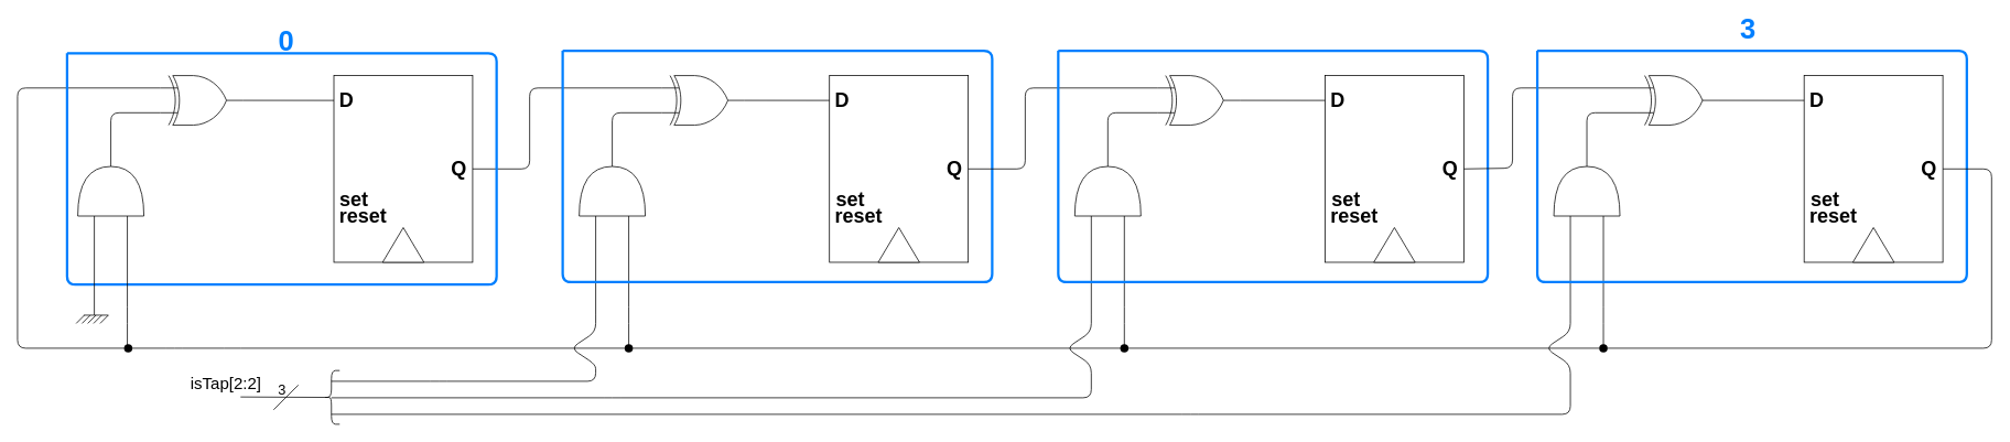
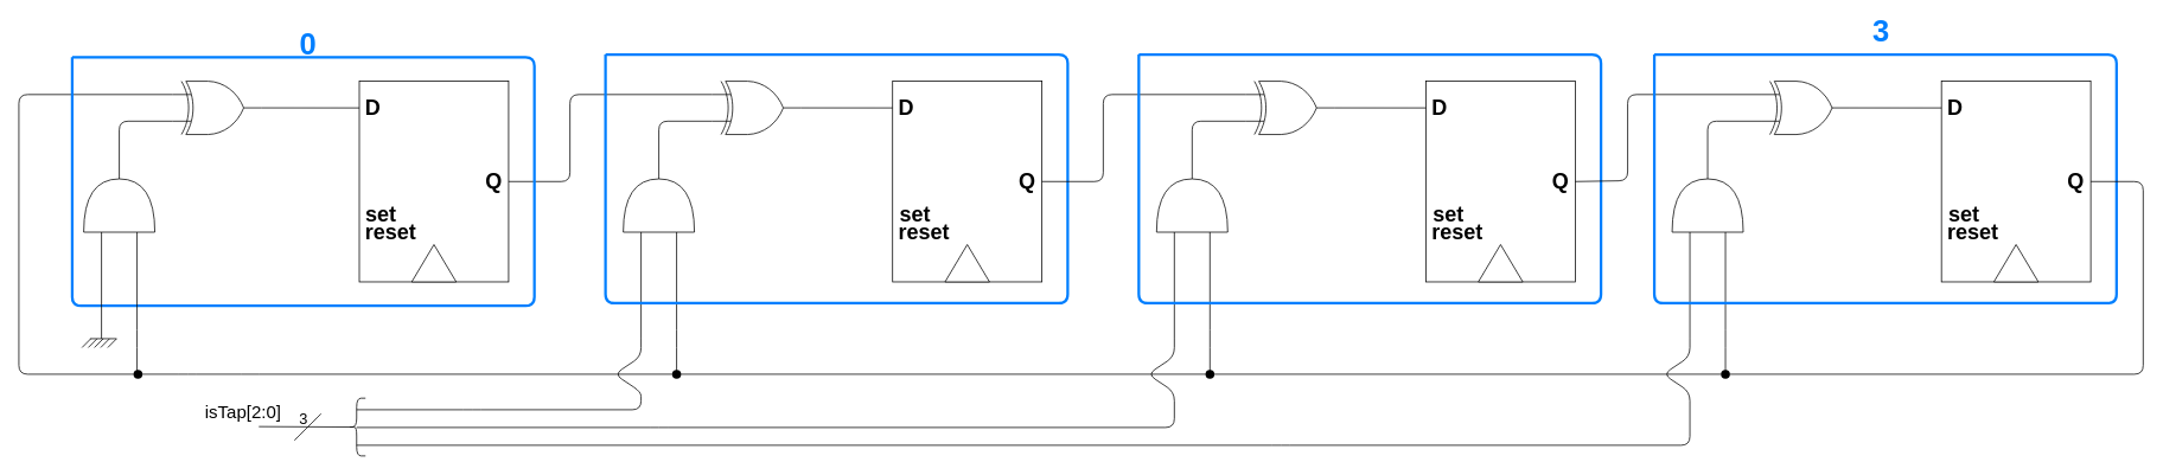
  <mxCell id="0" />
  <mxCell id="1" parent="0" />
  <mxCell id="2" value="" style="rounded=0;whiteSpace=wrap;html=1;rotation=-90;" parent="1" vertex="1"><mxGeometry x="374" y="120" width="226" height="168" as="geometry" /></mxCell>
  <mxCell id="3" value="" style="triangle;whiteSpace=wrap;html=1;rotation=-90;" parent="1" vertex="1"><mxGeometry x="466" y="271" width="42" height="50" as="geometry" /></mxCell>
  <mxCell id="4" value="&lt;font size=&quot;1&quot;&gt;&lt;b style=&quot;font-size: 24px&quot;&gt;D&lt;/b&gt;&lt;/font&gt;" style="text;html=1;align=center;verticalAlign=middle;resizable=0;points=[];autosize=1;" parent="1" vertex="1"><mxGeometry x="403" y="111" width="30" height="20" as="geometry" /></mxCell>
  <mxCell id="5" value="&lt;font size=&quot;1&quot;&gt;&lt;b style=&quot;font-size: 24px&quot;&gt;Q&lt;/b&gt;&lt;/font&gt;" style="text;html=1;align=center;verticalAlign=middle;resizable=0;points=[];autosize=1;" parent="1" vertex="1"><mxGeometry x="539" y="194" width="30" height="20" as="geometry" /></mxCell>
  <mxCell id="6" value="&lt;font size=&quot;1&quot;&gt;&lt;b style=&quot;font-size: 24px&quot;&gt;reset&lt;/b&gt;&lt;/font&gt;" style="text;html=1;align=center;verticalAlign=middle;resizable=0;points=[];autosize=1;" parent="1" vertex="1"><mxGeometry x="403" y="251" width="70" height="20" as="geometry" /></mxCell>
  <mxCell id="7" value="" style="verticalLabelPosition=bottom;shadow=0;dashed=0;align=center;html=1;verticalAlign=top;shape=mxgraph.electrical.logic_gates.logic_gate;operation=xor;" parent="1" vertex="1"><mxGeometry x="800" y="91" width="100" height="60" as="geometry" /></mxCell>
  <mxCell id="8" value="" style="shape=or;whiteSpace=wrap;html=1;rotation=-90;" parent="1" vertex="1"><mxGeometry x="710" y="191" width="60" height="80" as="geometry" /></mxCell>
  <mxCell id="9" value="" style="endArrow=none;html=1;entryX=0;entryY=0.25;entryDx=0;entryDy=0;entryPerimeter=0;exitX=0.5;exitY=1;exitDx=0;exitDy=0;" parent="1" source="2" target="7" edge="1"><mxGeometry width="50" height="50" relative="1" as="geometry"><mxPoint x="620" y="211" as="sourcePoint" /><mxPoint x="740" y="71" as="targetPoint" /><Array as="points"><mxPoint x="640" y="204" /><mxPoint x="640" y="106" /></Array></mxGeometry></mxCell>
  <mxCell id="10" value="" style="endArrow=none;html=1;entryX=0;entryY=0.75;entryDx=0;entryDy=0;entryPerimeter=0;exitX=1;exitY=0.5;exitDx=0;exitDy=0;exitPerimeter=0;" parent="1" source="8" target="7" edge="1"><mxGeometry width="50" height="50" relative="1" as="geometry"><mxPoint x="920" y="271" as="sourcePoint" /><mxPoint x="970" y="221" as="targetPoint" /><Array as="points"><mxPoint x="740" y="136" /></Array></mxGeometry></mxCell>
  <mxCell id="11" value="" style="endArrow=none;html=1;entryX=0;entryY=0.25;entryDx=0;entryDy=0;entryPerimeter=0;" parent="1" target="8" edge="1"><mxGeometry width="50" height="50" relative="1" as="geometry"><mxPoint x="720" y="381" as="sourcePoint" /><mxPoint x="720" y="281" as="targetPoint" /></mxGeometry></mxCell>
  <mxCell id="12" value="" style="endArrow=none;html=1;entryX=0;entryY=0.75;entryDx=0;entryDy=0;entryPerimeter=0;" parent="1" target="8" edge="1"><mxGeometry width="50" height="50" relative="1" as="geometry"><mxPoint x="760" y="421" as="sourcePoint" /><mxPoint x="970" y="221" as="targetPoint" /><Array as="points"><mxPoint x="760" y="381" /></Array></mxGeometry></mxCell>
  <mxCell id="13" value="" style="endArrow=none;html=1;exitX=1;exitY=0.5;exitDx=0;exitDy=0;exitPerimeter=0;entryX=0.867;entryY=0.042;entryDx=0;entryDy=0;entryPerimeter=0;" parent="1" source="7" target="14" edge="1"><mxGeometry width="50" height="50" relative="1" as="geometry"><mxPoint x="920" y="271" as="sourcePoint" /><mxPoint x="1000" y="121" as="targetPoint" /></mxGeometry></mxCell>
  <mxCell id="14" value="" style="rounded=0;whiteSpace=wrap;html=1;rotation=-90;" parent="1" vertex="1"><mxGeometry x="974" y="120" width="226" height="168" as="geometry" /></mxCell>
  <mxCell id="15" value="" style="triangle;whiteSpace=wrap;html=1;rotation=-90;" parent="1" vertex="1"><mxGeometry x="1066" y="271" width="42" height="50" as="geometry" /></mxCell>
  <mxCell id="16" value="&lt;font size=&quot;1&quot;&gt;&lt;b style=&quot;font-size: 24px&quot;&gt;D&lt;/b&gt;&lt;/font&gt;" style="text;html=1;align=center;verticalAlign=middle;resizable=0;points=[];autosize=1;" parent="1" vertex="1"><mxGeometry x="1003" y="111" width="30" height="20" as="geometry" /></mxCell>
  <mxCell id="17" value="&lt;font size=&quot;1&quot;&gt;&lt;b style=&quot;font-size: 24px&quot;&gt;Q&lt;/b&gt;&lt;/font&gt;" style="text;html=1;align=center;verticalAlign=middle;resizable=0;points=[];autosize=1;" parent="1" vertex="1"><mxGeometry x="1139" y="194" width="30" height="20" as="geometry" /></mxCell>
  <mxCell id="18" value="&lt;font size=&quot;1&quot;&gt;&lt;b style=&quot;font-size: 24px&quot;&gt;reset&lt;/b&gt;&lt;/font&gt;" style="text;html=1;align=center;verticalAlign=middle;resizable=0;points=[];autosize=1;" parent="1" vertex="1"><mxGeometry x="1003" y="251" width="70" height="20" as="geometry" /></mxCell>
  <mxCell id="19" value="" style="endArrow=none;html=1;strokeColor=#007FFF;strokeWidth=3;" parent="1" edge="1"><mxGeometry width="50" height="50" relative="1" as="geometry"><mxPoint x="680" y="61" as="sourcePoint" /><mxPoint x="680" y="61" as="targetPoint" /><Array as="points"><mxPoint x="1200" y="61" /><mxPoint x="1200" y="341" /><mxPoint x="680" y="341" /></Array></mxGeometry></mxCell>
  <mxCell id="20" value="" style="verticalLabelPosition=bottom;shadow=0;dashed=0;align=center;html=1;verticalAlign=top;shape=mxgraph.electrical.logic_gates.logic_gate;operation=xor;" parent="1" vertex="1"><mxGeometry x="1400" y="91" width="100" height="60" as="geometry" /></mxCell>
  <mxCell id="21" value="" style="shape=or;whiteSpace=wrap;html=1;rotation=-90;" parent="1" vertex="1"><mxGeometry x="1310" y="191" width="60" height="80" as="geometry" /></mxCell>
  <mxCell id="22" value="" style="endArrow=none;html=1;entryX=0;entryY=0.25;entryDx=0;entryDy=0;entryPerimeter=0;exitX=0.5;exitY=1;exitDx=0;exitDy=0;" parent="1" source="14" target="20" edge="1"><mxGeometry width="50" height="50" relative="1" as="geometry"><mxPoint x="1240" y="106" as="sourcePoint" /><mxPoint x="1340" y="71" as="targetPoint" /><Array as="points"><mxPoint x="1240" y="204" /><mxPoint x="1240" y="106" /></Array></mxGeometry></mxCell>
  <mxCell id="23" value="" style="endArrow=none;html=1;entryX=0;entryY=0.75;entryDx=0;entryDy=0;entryPerimeter=0;exitX=1;exitY=0.5;exitDx=0;exitDy=0;exitPerimeter=0;" parent="1" source="21" target="20" edge="1"><mxGeometry width="50" height="50" relative="1" as="geometry"><mxPoint x="1520" y="271" as="sourcePoint" /><mxPoint x="1570" y="221" as="targetPoint" /><Array as="points"><mxPoint x="1340" y="136" /></Array></mxGeometry></mxCell>
  <mxCell id="24" value="" style="endArrow=none;html=1;entryX=0;entryY=0.25;entryDx=0;entryDy=0;entryPerimeter=0;" parent="1" target="21" edge="1"><mxGeometry width="50" height="50" relative="1" as="geometry"><mxPoint x="1320" y="381" as="sourcePoint" /><mxPoint x="1320" y="281" as="targetPoint" /></mxGeometry></mxCell>
  <mxCell id="25" value="" style="endArrow=none;html=1;entryX=0;entryY=0.75;entryDx=0;entryDy=0;entryPerimeter=0;" parent="1" target="21" edge="1"><mxGeometry width="50" height="50" relative="1" as="geometry"><mxPoint x="1360" y="421" as="sourcePoint" /><mxPoint x="1570" y="221" as="targetPoint" /><Array as="points"><mxPoint x="1360" y="381" /></Array></mxGeometry></mxCell>
  <mxCell id="26" value="" style="endArrow=none;html=1;exitX=1;exitY=0.5;exitDx=0;exitDy=0;exitPerimeter=0;entryX=0.867;entryY=0.042;entryDx=0;entryDy=0;entryPerimeter=0;" parent="1" source="20" target="27" edge="1"><mxGeometry width="50" height="50" relative="1" as="geometry"><mxPoint x="1520" y="271" as="sourcePoint" /><mxPoint x="1600" y="121" as="targetPoint" /></mxGeometry></mxCell>
  <mxCell id="27" value="" style="rounded=0;whiteSpace=wrap;html=1;rotation=-90;" parent="1" vertex="1"><mxGeometry x="1574" y="120" width="226" height="168" as="geometry" /></mxCell>
  <mxCell id="28" value="" style="triangle;whiteSpace=wrap;html=1;rotation=-90;" parent="1" vertex="1"><mxGeometry x="1666" y="271" width="42" height="50" as="geometry" /></mxCell>
  <mxCell id="29" value="&lt;font size=&quot;1&quot;&gt;&lt;b style=&quot;font-size: 24px&quot;&gt;D&lt;/b&gt;&lt;/font&gt;" style="text;html=1;align=center;verticalAlign=middle;resizable=0;points=[];autosize=1;" parent="1" vertex="1"><mxGeometry x="1603" y="111" width="30" height="20" as="geometry" /></mxCell>
  <mxCell id="30" value="&lt;font size=&quot;1&quot;&gt;&lt;b style=&quot;font-size: 24px&quot;&gt;Q&lt;/b&gt;&lt;/font&gt;" style="text;html=1;align=center;verticalAlign=middle;resizable=0;points=[];autosize=1;" parent="1" vertex="1"><mxGeometry x="1739" y="194" width="30" height="20" as="geometry" /></mxCell>
  <mxCell id="31" value="&lt;font size=&quot;1&quot;&gt;&lt;b style=&quot;font-size: 24px&quot;&gt;reset&lt;/b&gt;&lt;/font&gt;" style="text;html=1;align=center;verticalAlign=middle;resizable=0;points=[];autosize=1;" parent="1" vertex="1"><mxGeometry x="1603" y="251" width="70" height="20" as="geometry" /></mxCell>
  <mxCell id="32" value="" style="endArrow=none;html=1;strokeColor=#007FFF;strokeWidth=3;" parent="1" edge="1"><mxGeometry width="50" height="50" relative="1" as="geometry"><mxPoint x="1280" y="61" as="sourcePoint" /><mxPoint x="1280" y="61" as="targetPoint" /><Array as="points"><mxPoint x="1800" y="61" /><mxPoint x="1800" y="341" /><mxPoint x="1280" y="341" /></Array></mxGeometry></mxCell>
  <mxCell id="33" value="" style="verticalLabelPosition=bottom;shadow=0;dashed=0;align=center;html=1;verticalAlign=top;shape=mxgraph.electrical.logic_gates.logic_gate;operation=xor;" parent="1" vertex="1"><mxGeometry x="1980" y="91" width="100" height="60" as="geometry" /></mxCell>
  <mxCell id="34" value="" style="shape=or;whiteSpace=wrap;html=1;rotation=-90;" parent="1" vertex="1"><mxGeometry x="1890" y="191" width="60" height="80" as="geometry" /></mxCell>
  <mxCell id="35" value="" style="endArrow=none;html=1;entryX=0;entryY=0.25;entryDx=0;entryDy=0;entryPerimeter=0;exitX=0.5;exitY=1;exitDx=0;exitDy=0;" parent="1" source="27" target="33" edge="1"><mxGeometry width="50" height="50" relative="1" as="geometry"><mxPoint x="1800" y="203" as="sourcePoint" /><mxPoint x="1920" y="71" as="targetPoint" /><Array as="points"><mxPoint x="1830" y="203" /><mxPoint x="1830" y="106" /></Array></mxGeometry></mxCell>
  <mxCell id="36" value="" style="endArrow=none;html=1;entryX=0;entryY=0.75;entryDx=0;entryDy=0;entryPerimeter=0;exitX=1;exitY=0.5;exitDx=0;exitDy=0;exitPerimeter=0;" parent="1" source="34" target="33" edge="1"><mxGeometry width="50" height="50" relative="1" as="geometry"><mxPoint x="2100" y="271" as="sourcePoint" /><mxPoint x="2150" y="221" as="targetPoint" /><Array as="points"><mxPoint x="1920" y="136" /></Array></mxGeometry></mxCell>
  <mxCell id="37" value="" style="endArrow=none;html=1;entryX=0;entryY=0.25;entryDx=0;entryDy=0;entryPerimeter=0;" parent="1" target="34" edge="1"><mxGeometry width="50" height="50" relative="1" as="geometry"><mxPoint x="1900" y="381" as="sourcePoint" /><mxPoint x="1900" y="281" as="targetPoint" /></mxGeometry></mxCell>
  <mxCell id="38" value="" style="endArrow=none;html=1;entryX=0;entryY=0.75;entryDx=0;entryDy=0;entryPerimeter=0;" parent="1" target="34" edge="1"><mxGeometry width="50" height="50" relative="1" as="geometry"><mxPoint x="1940" y="421" as="sourcePoint" /><mxPoint x="2150" y="221" as="targetPoint" /><Array as="points"><mxPoint x="1940" y="381" /></Array></mxGeometry></mxCell>
  <mxCell id="39" value="" style="endArrow=none;html=1;exitX=1;exitY=0.5;exitDx=0;exitDy=0;exitPerimeter=0;entryX=0.867;entryY=0.042;entryDx=0;entryDy=0;entryPerimeter=0;" parent="1" source="33" target="40" edge="1"><mxGeometry width="50" height="50" relative="1" as="geometry"><mxPoint x="2100" y="271" as="sourcePoint" /><mxPoint x="2180" y="121" as="targetPoint" /></mxGeometry></mxCell>
  <mxCell id="40" value="" style="rounded=0;whiteSpace=wrap;html=1;rotation=-90;" parent="1" vertex="1"><mxGeometry x="2154" y="120" width="226" height="168" as="geometry" /></mxCell>
  <mxCell id="41" value="" style="triangle;whiteSpace=wrap;html=1;rotation=-90;" parent="1" vertex="1"><mxGeometry x="2246" y="271" width="42" height="50" as="geometry" /></mxCell>
  <mxCell id="42" value="&lt;font size=&quot;1&quot;&gt;&lt;b style=&quot;font-size: 24px&quot;&gt;D&lt;/b&gt;&lt;/font&gt;" style="text;html=1;align=center;verticalAlign=middle;resizable=0;points=[];autosize=1;" parent="1" vertex="1"><mxGeometry x="2183" y="111" width="30" height="20" as="geometry" /></mxCell>
  <mxCell id="43" value="&lt;font size=&quot;1&quot;&gt;&lt;b style=&quot;font-size: 24px&quot;&gt;Q&lt;/b&gt;&lt;/font&gt;" style="text;html=1;align=center;verticalAlign=middle;resizable=0;points=[];autosize=1;" parent="1" vertex="1"><mxGeometry x="2319" y="194" width="30" height="20" as="geometry" /></mxCell>
  <mxCell id="44" value="&lt;font size=&quot;1&quot;&gt;&lt;b style=&quot;font-size: 24px&quot;&gt;reset&lt;/b&gt;&lt;/font&gt;" style="text;html=1;align=center;verticalAlign=middle;resizable=0;points=[];autosize=1;" parent="1" vertex="1"><mxGeometry x="2183" y="251" width="70" height="20" as="geometry" /></mxCell>
  <mxCell id="45" value="" style="endArrow=none;html=1;strokeColor=#007FFF;strokeWidth=3;" parent="1" edge="1"><mxGeometry width="50" height="50" relative="1" as="geometry"><mxPoint x="1860" y="61" as="sourcePoint" /><mxPoint x="1860" y="61" as="targetPoint" /><Array as="points"><mxPoint x="2380" y="61" /><mxPoint x="2380" y="341" /><mxPoint x="1860" y="341" /></Array></mxGeometry></mxCell>
  <mxCell id="46" value="" style="endArrow=none;html=1;exitX=0.5;exitY=1;exitDx=0;exitDy=0;entryX=0;entryY=0.25;entryDx=0;entryDy=0;entryPerimeter=0;" parent="1" source="40" target="54" edge="1"><mxGeometry width="50" height="50" relative="1" as="geometry"><mxPoint x="2400" y="261" as="sourcePoint" /><mxPoint x="190" y="111" as="targetPoint" /><Array as="points"><mxPoint x="2410" y="204" /><mxPoint x="2410" y="421" /><mxPoint x="280" y="421" /><mxPoint x="210" y="421" /><mxPoint x="20" y="421" /><mxPoint x="20" y="106" /></Array></mxGeometry></mxCell>
  <mxCell id="47" value="" style="shape=ellipse;fillColor=#000000;strokeColor=none;html=1" parent="1" vertex="1"><mxGeometry x="755" y="416" width="10" height="10" as="geometry" /></mxCell>
  <mxCell id="48" value="" style="shape=ellipse;fillColor=#000000;strokeColor=none;html=1" parent="1" vertex="1"><mxGeometry x="1355" y="416" width="10" height="10" as="geometry" /></mxCell>
  <mxCell id="49" value="" style="shape=ellipse;fillColor=#000000;strokeColor=none;html=1" parent="1" vertex="1"><mxGeometry x="1935" y="416" width="10" height="10" as="geometry" /></mxCell>
  <mxCell id="50" value="" style="endArrow=none;html=1;" parent="1" edge="1"><mxGeometry width="50" height="50" relative="1" as="geometry"><mxPoint x="400" y="461" as="sourcePoint" /><mxPoint x="720" y="381" as="targetPoint" /><Array as="points"><mxPoint x="530" y="461" /><mxPoint x="720" y="461" /><mxPoint x="720" y="441" /><mxPoint x="690" y="421" /><mxPoint x="720" y="401" /></Array></mxGeometry></mxCell>
  <mxCell id="51" value="" style="endArrow=none;html=1;" parent="1" edge="1"><mxGeometry width="50" height="50" relative="1" as="geometry"><mxPoint x="400" y="481" as="sourcePoint" /><mxPoint x="1320" y="381" as="targetPoint" /><Array as="points"><mxPoint x="740" y="481" /><mxPoint x="1320" y="481" /><mxPoint x="1320" y="441" /><mxPoint x="1290" y="421" /><mxPoint x="1320" y="401" /></Array></mxGeometry></mxCell>
  <mxCell id="52" value="" style="endArrow=none;html=1;" parent="1" edge="1"><mxGeometry width="50" height="50" relative="1" as="geometry"><mxPoint x="400" y="501" as="sourcePoint" /><mxPoint x="1900" y="381" as="targetPoint" /><Array as="points"><mxPoint x="1440" y="501" /><mxPoint x="1900" y="501" /><mxPoint x="1900" y="441" /><mxPoint x="1870" y="421" /><mxPoint x="1900" y="401" /></Array></mxGeometry></mxCell>
  <mxCell id="53" value="" style="endArrow=none;html=1;strokeColor=#007FFF;strokeWidth=3;" parent="1" edge="1"><mxGeometry width="50" height="50" relative="1" as="geometry"><mxPoint x="80" y="64" as="sourcePoint" /><mxPoint x="80" y="64" as="targetPoint" /><Array as="points"><mxPoint x="600" y="64" /><mxPoint x="600" y="344" /><mxPoint x="80" y="344" /></Array></mxGeometry></mxCell>
  <mxCell id="54" value="" style="verticalLabelPosition=bottom;shadow=0;dashed=0;align=center;html=1;verticalAlign=top;shape=mxgraph.electrical.logic_gates.logic_gate;operation=xor;" parent="1" vertex="1"><mxGeometry x="192.94" y="91" width="100" height="60" as="geometry" /></mxCell>
  <mxCell id="55" value="" style="shape=or;whiteSpace=wrap;html=1;rotation=-90;" parent="1" vertex="1"><mxGeometry x="102.94" y="191" width="60" height="80" as="geometry" /></mxCell>
  <mxCell id="56" value="" style="endArrow=none;html=1;entryX=0;entryY=0.75;entryDx=0;entryDy=0;entryPerimeter=0;exitX=1;exitY=0.5;exitDx=0;exitDy=0;exitPerimeter=0;" parent="1" source="55" target="54" edge="1"><mxGeometry width="50" height="50" relative="1" as="geometry"><mxPoint x="312.94" y="271" as="sourcePoint" /><mxPoint x="362.94" y="221" as="targetPoint" /><Array as="points"><mxPoint x="132.94" y="136" /></Array></mxGeometry></mxCell>
  <mxCell id="57" value="" style="endArrow=none;html=1;entryX=0;entryY=0.25;entryDx=0;entryDy=0;entryPerimeter=0;" parent="1" target="55" edge="1"><mxGeometry width="50" height="50" relative="1" as="geometry"><mxPoint x="112.94" y="381" as="sourcePoint" /><mxPoint x="112.94" y="281" as="targetPoint" /></mxGeometry></mxCell>
  <mxCell id="58" value="" style="endArrow=none;html=1;entryX=0;entryY=0.75;entryDx=0;entryDy=0;entryPerimeter=0;" parent="1" target="55" edge="1"><mxGeometry width="50" height="50" relative="1" as="geometry"><mxPoint x="152.94" y="421" as="sourcePoint" /><mxPoint x="362.94" y="221" as="targetPoint" /><Array as="points"><mxPoint x="152.94" y="381" /></Array></mxGeometry></mxCell>
  <mxCell id="59" value="" style="endArrow=none;html=1;exitX=1;exitY=0.5;exitDx=0;exitDy=0;exitPerimeter=0;entryX=0.867;entryY=0.042;entryDx=0;entryDy=0;entryPerimeter=0;" parent="1" source="54" edge="1"><mxGeometry width="50" height="50" relative="1" as="geometry"><mxPoint x="312.94" y="271" as="sourcePoint" /><mxPoint x="402.996" y="121.058" as="targetPoint" /></mxGeometry></mxCell>
  <mxCell id="60" value="" style="shape=curlyBracket;whiteSpace=wrap;html=1;rounded=1;fillColor=#000000;" parent="1" vertex="1"><mxGeometry x="390" y="448" width="20" height="65" as="geometry" /></mxCell>
  <mxCell id="61" value="" style="endArrow=none;html=1;entryX=0.1;entryY=0.5;entryDx=0;entryDy=0;entryPerimeter=0;" parent="1" target="60" edge="1"><mxGeometry width="50" height="50" relative="1" as="geometry"><mxPoint x="290" y="480" as="sourcePoint" /><mxPoint x="360" y="468" as="targetPoint" /></mxGeometry></mxCell>
  <mxCell id="62" value="" style="endArrow=none;html=1;" parent="1" edge="1"><mxGeometry width="50" height="50" relative="1" as="geometry"><mxPoint x="330" y="495.5" as="sourcePoint" /><mxPoint x="360" y="465.5" as="targetPoint" /></mxGeometry></mxCell>
  <mxCell id="63" value="&lt;font style=&quot;font-size: 17px&quot;&gt;3&lt;/font&gt;" style="text;html=1;align=center;verticalAlign=middle;resizable=0;points=[];autosize=1;" parent="1" vertex="1"><mxGeometry x="330" y="463" width="20" height="20" as="geometry" /></mxCell>
  <mxCell id="64" value="" style="shape=ellipse;fillColor=#000000;strokeColor=none;html=1" parent="1" vertex="1"><mxGeometry x="149" y="416" width="10" height="10" as="geometry" /></mxCell>
- <mxCell id="65" value="&lt;font style=&quot;font-size: 20px&quot;&gt;isTap[2:2]&lt;/font&gt;" style="text;html=1;align=center;verticalAlign=middle;resizable=0;points=[];autosize=1;" parent="1" vertex="1"><mxGeometry x="222" y="453" width="100" height="20" as="geometry" /></mxCell>
+ <mxCell id="65" value="&lt;font style=&quot;font-size: 20px&quot;&gt;isTap[2:0]&lt;/font&gt;" style="text;html=1;align=center;verticalAlign=middle;resizable=0;points=[];autosize=1;" parent="1" vertex="1"><mxGeometry x="222" y="453" width="100" height="20" as="geometry" /></mxCell>
  <mxCell id="66" value="&lt;b&gt;&lt;font style=&quot;font-size: 34px&quot; color=&quot;#007fff&quot;&gt;0&lt;/font&gt;&lt;/b&gt;" style="text;html=1;align=center;verticalAlign=middle;resizable=0;points=[];autosize=1;" parent="1" vertex="1"><mxGeometry x="330" y="35" width="30" height="30" as="geometry" /></mxCell>
  <mxCell id="67" value="&lt;b&gt;&lt;font style=&quot;font-size: 34px&quot; color=&quot;#007fff&quot;&gt;3&lt;/font&gt;&lt;/b&gt;" style="text;html=1;align=center;verticalAlign=middle;resizable=0;points=[];autosize=1;" parent="1" vertex="1"><mxGeometry x="2100" y="20" width="30" height="30" as="geometry" /></mxCell>
  <mxCell id="68" value="" style="endArrow=none;html=1;" parent="1" edge="1"><mxGeometry width="50" height="50" relative="1" as="geometry"><mxPoint x="100" y="381" as="sourcePoint" /><mxPoint x="130" y="381" as="targetPoint" /></mxGeometry></mxCell>
  <mxCell id="69" value="" style="endArrow=none;html=1;" parent="1" edge="1"><mxGeometry width="50" height="50" relative="1" as="geometry"><mxPoint x="105" y="391" as="sourcePoint" /><mxPoint x="114.94" y="381" as="targetPoint" /></mxGeometry></mxCell>
  <mxCell id="70" value="" style="endArrow=none;html=1;" parent="1" edge="1"><mxGeometry width="50" height="50" relative="1" as="geometry"><mxPoint x="112" y="391" as="sourcePoint" /><mxPoint x="121.94" y="381" as="targetPoint" /></mxGeometry></mxCell>
  <mxCell id="71" value="" style="endArrow=none;html=1;" parent="1" edge="1"><mxGeometry width="50" height="50" relative="1" as="geometry"><mxPoint x="120" y="391" as="sourcePoint" /><mxPoint x="129.94" y="381" as="targetPoint" /></mxGeometry></mxCell>
  <mxCell id="72" value="" style="endArrow=none;html=1;" parent="1" edge="1"><mxGeometry width="50" height="50" relative="1" as="geometry"><mxPoint x="98" y="391" as="sourcePoint" /><mxPoint x="107.94" y="381" as="targetPoint" /></mxGeometry></mxCell>
  <mxCell id="73" value="" style="endArrow=none;html=1;" parent="1" edge="1"><mxGeometry width="50" height="50" relative="1" as="geometry"><mxPoint x="91" y="391" as="sourcePoint" /><mxPoint x="100.94" y="381" as="targetPoint" /></mxGeometry></mxCell>
  <mxCell id="74" value="&lt;font size=&quot;1&quot;&gt;&lt;b style=&quot;font-size: 24px&quot;&gt;set&lt;/b&gt;&lt;/font&gt;" style="text;html=1;align=center;verticalAlign=middle;resizable=0;points=[];autosize=1;" vertex="1" parent="1"><mxGeometry x="402" y="231" width="50" height="20" as="geometry" /></mxCell>
  <mxCell id="75" value="&lt;font size=&quot;1&quot;&gt;&lt;b style=&quot;font-size: 24px&quot;&gt;set&lt;/b&gt;&lt;/font&gt;" style="text;html=1;align=center;verticalAlign=middle;resizable=0;points=[];autosize=1;" vertex="1" parent="1"><mxGeometry x="1003" y="231" width="50" height="20" as="geometry" /></mxCell>
  <mxCell id="76" value="&lt;font size=&quot;1&quot;&gt;&lt;b style=&quot;font-size: 24px&quot;&gt;set&lt;/b&gt;&lt;/font&gt;" style="text;html=1;align=center;verticalAlign=middle;resizable=0;points=[];autosize=1;" vertex="1" parent="1"><mxGeometry x="1603" y="231" width="50" height="20" as="geometry" /></mxCell>
  <mxCell id="77" value="&lt;font size=&quot;1&quot;&gt;&lt;b style=&quot;font-size: 24px&quot;&gt;set&lt;/b&gt;&lt;/font&gt;" style="text;html=1;align=center;verticalAlign=middle;resizable=0;points=[];autosize=1;" vertex="1" parent="1"><mxGeometry x="2183" y="231" width="50" height="20" as="geometry" /></mxCell>
